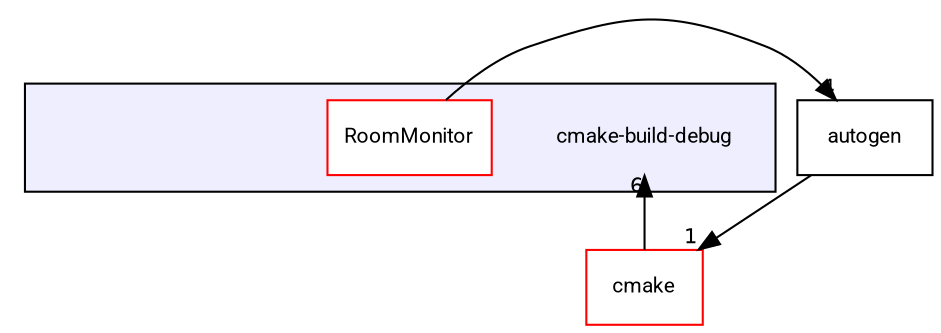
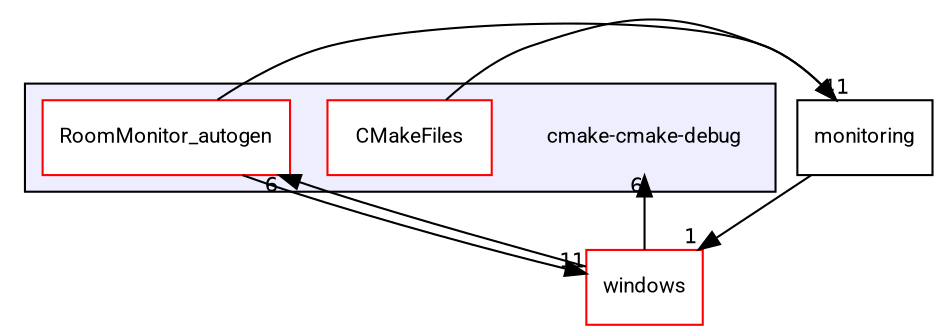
  digraph {
    compound=true
    fontname=Roboto
    node [fontname=Roboto fontsize=10 shape=box color=red fillcolor=white style=filled]
    edge [fontname=Roboto headlabel=1 labeldistance=1.5 labelfontname=Helvetica labelfontsize=10]
-   n1 [label="cmake-build-debug" shape=plaintext color="" fillcolor="" style=""]
-   n2 [label=RoomMonitor]
-   n4 [label=autogen color="" fillcolor="" style=""]
-   n5 [label=cmake]
+   n1 [label="cmake-cmake-debug" shape=plaintext color="" fillcolor="" style=""]
+   n2 [label=CMakeFiles]
+   n3 [label=RoomMonitor_autogen]
+   n4 [label=monitoring color="" fillcolor="" style=""]
+   n5 [label=windows]
    subgraph cluster_1 {
      bgcolor="#eeeeff"
      pencolor=black
      n1
      n2
+     n3
    }
    n2 -> n4 [headlabel=4]
+   n3 -> n4
+   n3 -> n5 [headlabel=11]
    n4 -> n5
    n5 -> n1 [headlabel=6]
+   n5 -> n3 [headlabel=6]
  }
